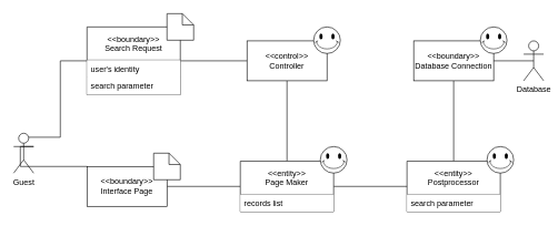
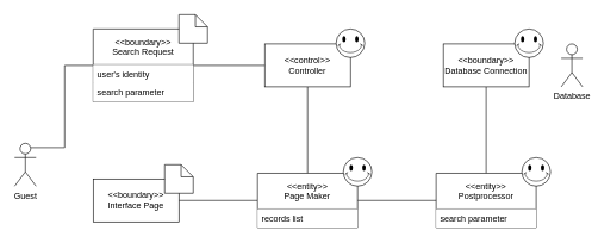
  <mxCell id="0" />
  <mxCell id="1" parent="0" />
  <mxCell id="2" style="edgeStyle=orthogonalEdgeStyle;rounded=0;orthogonalLoop=1;jettySize=auto;html=1;entryX=0.5;entryY=0;entryDx=0;entryDy=0;endArrow=none;endFill=0;" edge="1" parent="1" source="3" target="20"><mxGeometry relative="1" as="geometry" /></mxCell>
  <mxCell id="3" value="&amp;lt;&amp;lt;control&amp;gt;&amp;gt;&lt;br&gt;Controller" style="rounded=0;whiteSpace=wrap;html=1;" vertex="1" parent="1"><mxGeometry x="370" y="61" width="120" height="60" as="geometry" /></mxCell>
  <mxCell id="4" style="edgeStyle=orthogonalEdgeStyle;rounded=0;orthogonalLoop=1;jettySize=auto;html=1;exitX=1;exitY=0.5;exitDx=0;exitDy=0;entryX=0;entryY=0.5;entryDx=0;entryDy=0;endArrow=none;endFill=0;" edge="1" parent="1" source="5" target="20"><mxGeometry relative="1" as="geometry" /></mxCell>
  <mxCell id="5" value="&amp;lt;&amp;lt;boundary&amp;gt;&amp;gt;&lt;br&gt;Interface Page" style="rounded=0;whiteSpace=wrap;html=1;" vertex="1" parent="1"><mxGeometry x="130" y="250" width="120" height="60" as="geometry" /></mxCell>
  <mxCell id="6" style="edgeStyle=orthogonalEdgeStyle;rounded=0;orthogonalLoop=1;jettySize=auto;html=1;exitX=0.5;exitY=1;exitDx=0;exitDy=0;entryX=0.5;entryY=0;entryDx=0;entryDy=0;endArrow=none;endFill=0;" edge="1" parent="1" source="7" target="17"><mxGeometry relative="1" as="geometry" /></mxCell>
  <mxCell id="7" value="&amp;lt;&amp;lt;boundary&amp;gt;&amp;gt;&lt;br&gt;Database Connection" style="rounded=0;whiteSpace=wrap;html=1;" vertex="1" parent="1"><mxGeometry x="620" y="61" width="120" height="60" as="geometry" /></mxCell>
- <mxCell id="8" style="edgeStyle=orthogonalEdgeStyle;rounded=0;orthogonalLoop=1;jettySize=auto;html=1;exitX=0.5;exitY=0.5;exitDx=0;exitDy=0;exitPerimeter=0;endArrow=none;endFill=0;" edge="1" parent="1" source="9" target="7"><mxGeometry relative="1" as="geometry" /></mxCell>
  <mxCell id="9" value="Database" style="shape=umlActor;verticalLabelPosition=bottom;verticalAlign=top;html=1;outlineConnect=0;" vertex="1" parent="1"><mxGeometry x="785" y="61" width="30" height="60" as="geometry" /></mxCell>
  <mxCell id="10" style="edgeStyle=orthogonalEdgeStyle;rounded=0;orthogonalLoop=1;jettySize=auto;html=1;entryX=0;entryY=0.5;entryDx=0;entryDy=0;endArrow=none;endFill=0;exitX=0.75;exitY=0.1;exitDx=0;exitDy=0;exitPerimeter=0;" edge="1" parent="1" source="12" target="14"><mxGeometry relative="1" as="geometry" /></mxCell>
- <mxCell id="11" style="edgeStyle=orthogonalEdgeStyle;rounded=0;orthogonalLoop=1;jettySize=auto;html=1;endArrow=none;endFill=0;exitX=1;exitY=0.333;exitDx=0;exitDy=0;exitPerimeter=0;" edge="1" parent="1" source="12" target="5"><mxGeometry relative="1" as="geometry"><Array as="points"><mxPoint x="30" y="220" /><mxPoint x="30" y="250" /><mxPoint x="230" y="250" /></Array></mxGeometry></mxCell>
  <mxCell id="12" value="Guest" style="shape=umlActor;verticalLabelPosition=bottom;verticalAlign=top;html=1;outlineConnect=0;" vertex="1" parent="1"><mxGeometry x="20" y="200" width="30" height="60" as="geometry" /></mxCell>
  <mxCell id="13" style="edgeStyle=orthogonalEdgeStyle;rounded=0;orthogonalLoop=1;jettySize=auto;html=1;exitX=1;exitY=0.5;exitDx=0;exitDy=0;entryX=0;entryY=0.5;entryDx=0;entryDy=0;endArrow=none;endFill=0;" edge="1" parent="1" source="14" target="3"><mxGeometry relative="1" as="geometry" /></mxCell>
  <mxCell id="14" value="&lt;&lt;boundary&gt;&gt;&#10;Search Request" style="swimlane;fontStyle=0;childLayout=stackLayout;horizontal=1;startSize=50;horizontalStack=0;resizeParent=1;resizeParentMax=0;resizeLast=0;collapsible=1;marginBottom=0;" vertex="1" parent="1"><mxGeometry x="130" y="40" width="140" height="102" as="geometry"><mxRectangle x="330" y="270" width="120" height="50" as="alternateBounds" /></mxGeometry></mxCell>
  <mxCell id="15" value="user's identity" style="text;align=left;verticalAlign=top;spacingLeft=4;spacingRight=4;overflow=hidden;rotatable=0;points=[[0,0.5],[1,0.5]];portConstraint=eastwest;fillColor=#ffffff;" vertex="1" parent="14"><mxGeometry y="50" width="140" height="26" as="geometry" /></mxCell>
  <mxCell id="16" value="search parameter" style="text;align=left;verticalAlign=top;spacingLeft=4;spacingRight=4;overflow=hidden;rotatable=0;points=[[0,0.5],[1,0.5]];portConstraint=eastwest;fillColor=#ffffff;" vertex="1" parent="14"><mxGeometry y="76" width="140" height="26" as="geometry" /></mxCell>
  <mxCell id="17" value="&lt;&lt;entity&gt;&gt;&#10;Postprocessor" style="swimlane;fontStyle=0;childLayout=stackLayout;horizontal=1;startSize=50;horizontalStack=0;resizeParent=1;resizeParentMax=0;resizeLast=0;collapsible=1;marginBottom=0;" vertex="1" parent="1"><mxGeometry x="610" y="242" width="140" height="76" as="geometry" /></mxCell>
  <mxCell id="18" value="search parameter" style="text;align=left;verticalAlign=top;spacingLeft=4;spacingRight=4;overflow=hidden;rotatable=0;points=[[0,0.5],[1,0.5]];portConstraint=eastwest;fillColor=#ffffff;" vertex="1" parent="17"><mxGeometry y="50" width="140" height="26" as="geometry" /></mxCell>
  <mxCell id="19" style="edgeStyle=orthogonalEdgeStyle;rounded=0;orthogonalLoop=1;jettySize=auto;html=1;endArrow=none;endFill=0;" edge="1" parent="1" source="20" target="17"><mxGeometry relative="1" as="geometry" /></mxCell>
  <mxCell id="20" value="&lt;&lt;entity&gt;&gt;&#10;Page Maker" style="swimlane;fontStyle=0;childLayout=stackLayout;horizontal=1;startSize=50;horizontalStack=0;resizeParent=1;resizeParentMax=0;resizeLast=0;collapsible=1;marginBottom=0;" vertex="1" parent="1"><mxGeometry x="360" y="242" width="140" height="76" as="geometry" /></mxCell>
  <mxCell id="21" value="records list" style="text;align=left;verticalAlign=top;spacingLeft=4;spacingRight=4;overflow=hidden;rotatable=0;points=[[0,0.5],[1,0.5]];portConstraint=eastwest;fillColor=#ffffff;" vertex="1" parent="20"><mxGeometry y="50" width="140" height="26" as="geometry" /></mxCell>
  <mxCell id="22" value="" style="verticalLabelPosition=bottom;verticalAlign=top;html=1;shape=mxgraph.basic.smiley" vertex="1" parent="1"><mxGeometry x="480" y="220" width="40" height="40" as="geometry" /></mxCell>
  <mxCell id="23" value="" style="verticalLabelPosition=bottom;verticalAlign=top;html=1;shape=mxgraph.basic.smiley" vertex="1" parent="1"><mxGeometry x="470" y="40" width="40" height="40" as="geometry" /></mxCell>
  <mxCell id="24" value="" style="verticalLabelPosition=bottom;verticalAlign=top;html=1;shape=mxgraph.basic.smiley" vertex="1" parent="1"><mxGeometry x="720" y="40" width="40" height="40" as="geometry" /></mxCell>
  <mxCell id="25" value="" style="verticalLabelPosition=bottom;verticalAlign=top;html=1;shape=mxgraph.basic.smiley" vertex="1" parent="1"><mxGeometry x="730" y="220" width="40" height="40" as="geometry" /></mxCell>
  <mxCell id="26" value="" style="shape=note2;boundedLbl=1;whiteSpace=wrap;html=1;size=17;verticalAlign=top;align=center;fillColor=#ffffff;" vertex="1" parent="1"><mxGeometry x="250" y="20" width="40" height="40" as="geometry" /></mxCell>
  <mxCell id="27" value="" style="shape=note2;boundedLbl=1;whiteSpace=wrap;html=1;size=17;verticalAlign=top;align=center;fillColor=#ffffff;" vertex="1" parent="1"><mxGeometry x="230" y="230" width="40" height="40" as="geometry" /></mxCell>
